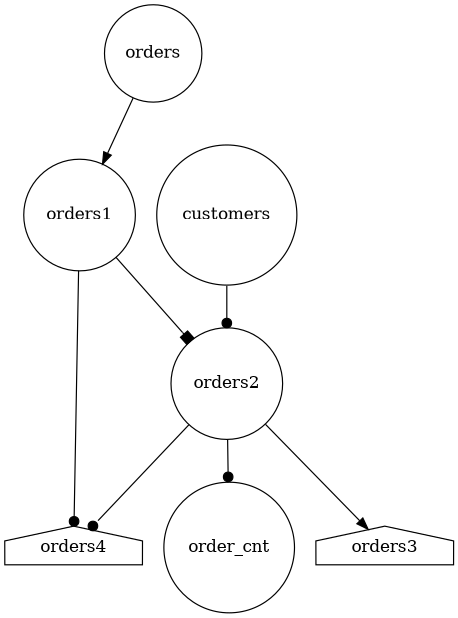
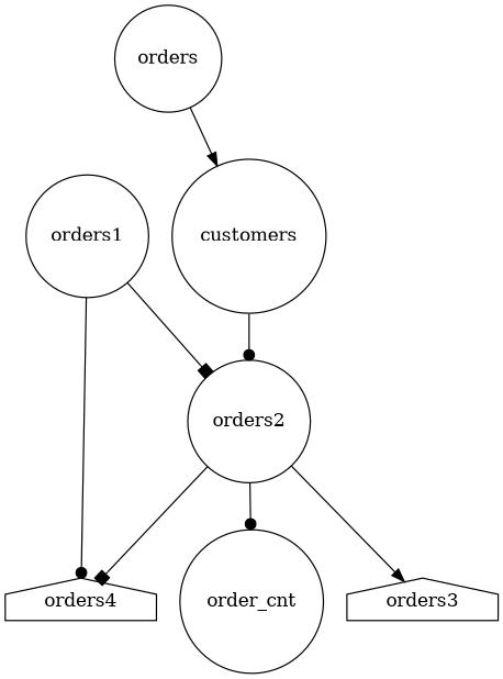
  digraph {
    node [shape=circle]
    edge [arrowhead=dot]
    n1 [label=orders]
    n2 [label=orders1]
    n3 [label=orders2]
    orders4 [shape=house]
    order_cnt
    n6 [label=orders3 shape=house]
    n7 [label=customers]
-   n1 -> n2 [arrowhead=normal]
+   n1 -> n7 [arrowhead=normal]
    n2 -> n3 [arrowhead=box]
    n2 -> orders4
-   n3 -> orders4
+   n3 -> orders4 [arrowhead=box]
    n3 -> order_cnt
    n3 -> n6 [arrowhead=normal]
    n7 -> n3
  }
